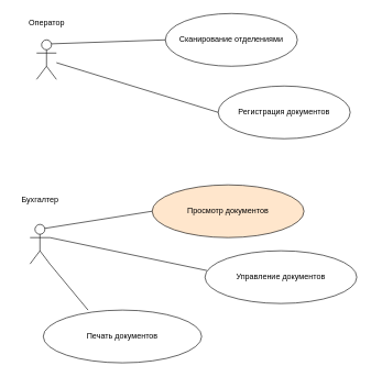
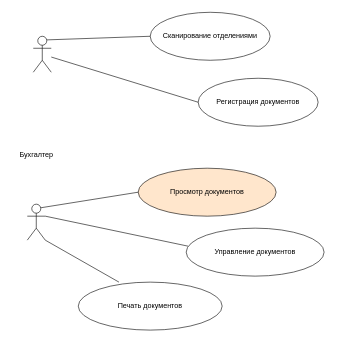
  <mxCell id="0" />
  <mxCell id="1" parent="0" />
  <mxCell id="2" value="Actor" style="shape=umlActor;verticalLabelPosition=bottom;verticalAlign=top;html=1;fontColor=none;noLabel=1;" parent="1" vertex="1"><mxGeometry x="55" y="60" width="30" height="60" as="geometry" /></mxCell>
  <mxCell id="3" value="Сканирование отделениями" style="ellipse;whiteSpace=wrap;html=1;" parent="1" vertex="1"><mxGeometry x="250" y="20" width="200" height="80" as="geometry" /></mxCell>
  <mxCell id="4" value="Регистрация документов" style="ellipse;whiteSpace=wrap;html=1;" parent="1" vertex="1"><mxGeometry x="330" y="130" width="200" height="80" as="geometry" /></mxCell>
  <mxCell id="5" value="" style="endArrow=none;html=1;rounded=0;exitX=0;exitY=0.5;exitDx=0;exitDy=0;" parent="1" source="4" target="2" edge="1"><mxGeometry width="50" height="50" relative="1" as="geometry"><mxPoint x="390" y="410" as="sourcePoint" /><mxPoint x="440" y="360" as="targetPoint" /></mxGeometry></mxCell>
  <mxCell id="6" value="" style="endArrow=none;html=1;rounded=0;entryX=0.75;entryY=0.1;entryDx=0;entryDy=0;entryPerimeter=0;exitX=0;exitY=0.5;exitDx=0;exitDy=0;" parent="1" source="3" target="2" edge="1"><mxGeometry width="50" height="50" relative="1" as="geometry"><mxPoint x="390" y="410" as="sourcePoint" /><mxPoint x="440" y="360" as="targetPoint" /></mxGeometry></mxCell>
- <mxCell id="7" value="Оператор" style="text;html=1;align=center;verticalAlign=middle;resizable=0;points=[];autosize=1;strokeColor=none;fillColor=none;" parent="1" vertex="1"><mxGeometry x="30" y="20" width="80" height="30" as="geometry" /></mxCell>
  <mxCell id="8" value="Actor" style="shape=umlActor;verticalLabelPosition=bottom;verticalAlign=top;html=1;outlineConnect=0;fontColor=none;noLabel=1;" parent="1" vertex="1"><mxGeometry x="45" y="340" width="30" height="60" as="geometry" /></mxCell>
  <mxCell id="9" value="Просмотр документов" style="ellipse;whiteSpace=wrap;html=1;fillColor=#ffe6cc;" parent="1" vertex="1"><mxGeometry x="230" y="280" width="230" height="80" as="geometry" /></mxCell>
  <mxCell id="10" value="Управление документов " style="ellipse;whiteSpace=wrap;html=1;" parent="1" vertex="1"><mxGeometry x="310" y="380" width="230" height="80" as="geometry" /></mxCell>
- <mxCell id="11" value="Бухгалтер" style="text;html=1;align=center;verticalAlign=middle;resizable=0;points=[];autosize=1;strokeColor=none;fillColor=none;" parent="1" vertex="1"><mxGeometry x="20" y="288" width="80" height="30" as="geometry" /></mxCell>
- <mxCell id="12" value="Печать документов" style="ellipse;whiteSpace=wrap;html=1;" parent="1" vertex="1"><mxGeometry x="65" y="470" width="240" height="80" as="geometry" /></mxCell>
+ <mxCell id="11" value="Бухгалтер" style="text;html=1;align=center;verticalAlign=middle;resizable=0;points=[];autosize=1;strokeColor=none;fillColor=none;" parent="1" vertex="1"><mxGeometry x="20" y="243" width="80" height="30" as="geometry" /></mxCell>
+ <mxCell id="12" value="Печать документов" style="ellipse;whiteSpace=wrap;html=1;" parent="1" vertex="1"><mxGeometry x="130" y="470" width="240" height="80" as="geometry" /></mxCell>
  <mxCell id="13" value="" style="endArrow=none;html=1;rounded=0;entryX=0.75;entryY=0.1;entryDx=0;entryDy=0;entryPerimeter=0;exitX=0;exitY=0.5;exitDx=0;exitDy=0;" parent="1" source="9" target="8" edge="1"><mxGeometry width="50" height="50" relative="1" as="geometry"><mxPoint x="390" y="420" as="sourcePoint" /><mxPoint x="440" y="370" as="targetPoint" /></mxGeometry></mxCell>
  <mxCell id="14" value="" style="endArrow=none;html=1;rounded=0;entryX=1;entryY=0.333;entryDx=0;entryDy=0;entryPerimeter=0;exitX=0.013;exitY=0.375;exitDx=0;exitDy=0;exitPerimeter=0;" parent="1" source="10" target="8" edge="1"><mxGeometry width="50" height="50" relative="1" as="geometry"><mxPoint x="390" y="420" as="sourcePoint" /><mxPoint x="440" y="370" as="targetPoint" /></mxGeometry></mxCell>
  <mxCell id="15" value="" style="endArrow=none;html=1;rounded=0;entryX=1;entryY=1;entryDx=0;entryDy=0;entryPerimeter=0;exitX=0.283;exitY=0;exitDx=0;exitDy=0;exitPerimeter=0;" parent="1" source="12" target="8" edge="1"><mxGeometry width="50" height="50" relative="1" as="geometry"><mxPoint x="390" y="420" as="sourcePoint" /><mxPoint x="440" y="370" as="targetPoint" /></mxGeometry></mxCell>
